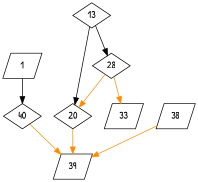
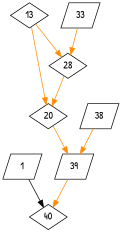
  strict digraph {
    fontname="Patrick Hand"
    node [fontname="Patrick Hand" shape=parallelogram]
    edge [color=darkorange fontname="Patrick Hand"]
    1 [entry=true]
    40 [shape=diamond]
    13 [shape=diamond]
    20 [shape=diamond]
    28 [shape=diamond]
    39
    33
    38
    1 -> 40 [color=black cond=true]
-   13 -> 20 [color=black cond=true]
-   13 -> 28 [color=black cond=false]
+   13 -> 20 [cond=true]
+   13 -> 28 [cond=false]
    20 -> 39
    28 -> 20 [cond=false]
-   28 -> 33 [cond=true]
-   40 -> 39
+   33 -> 28 [cond=true]
+   39 -> 40
    38 -> 39
  }
